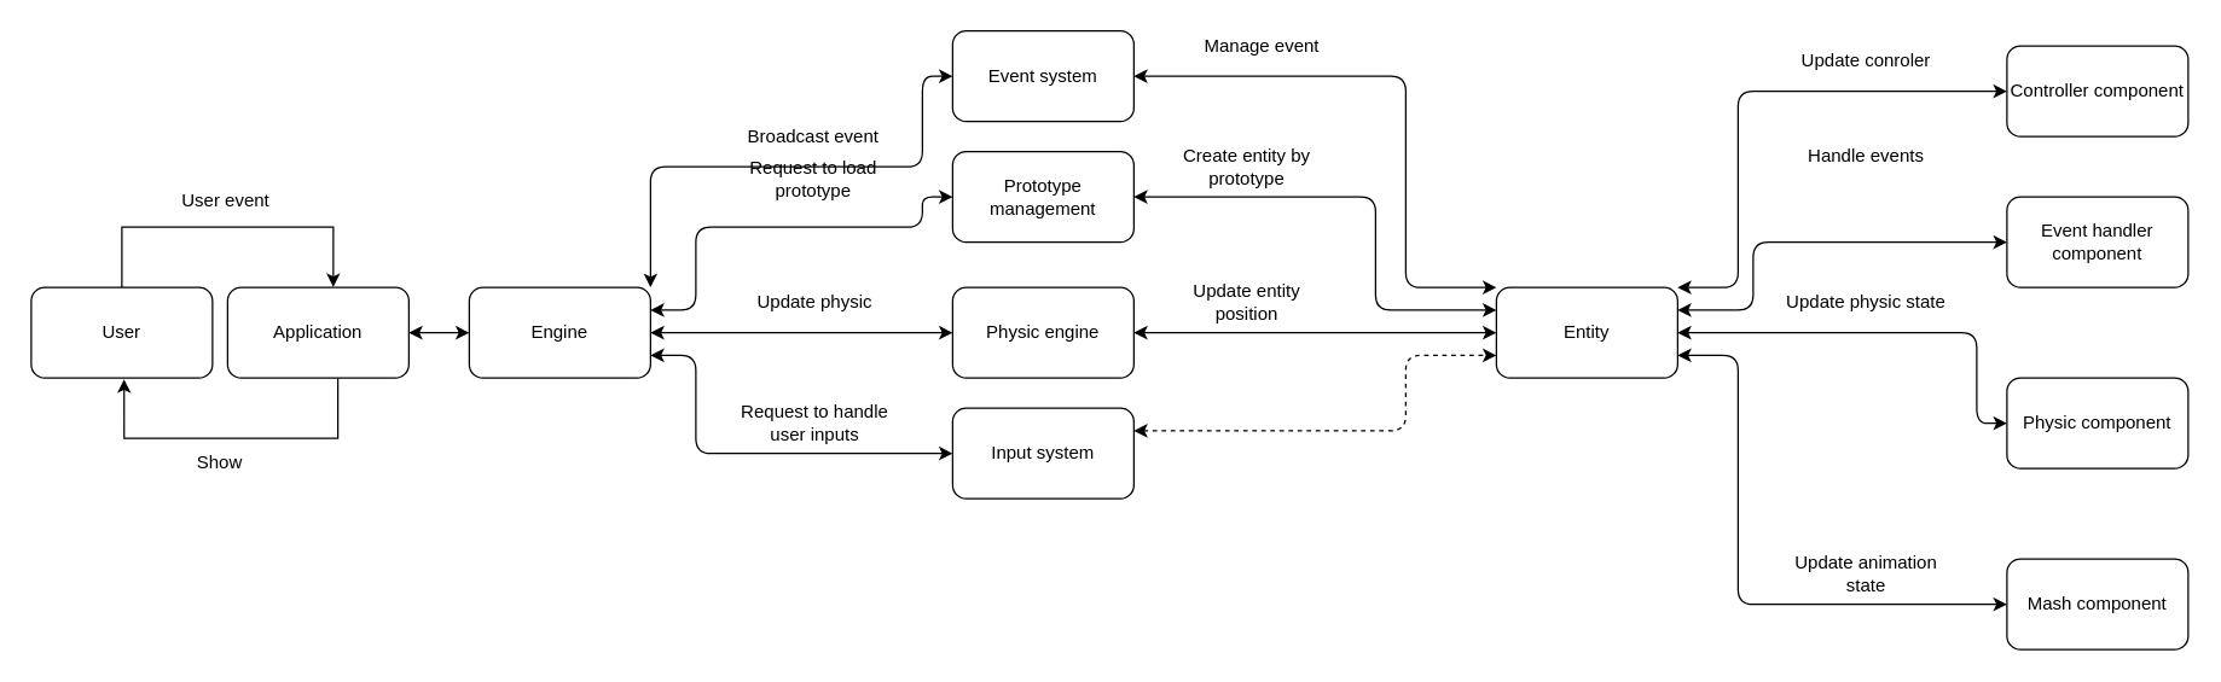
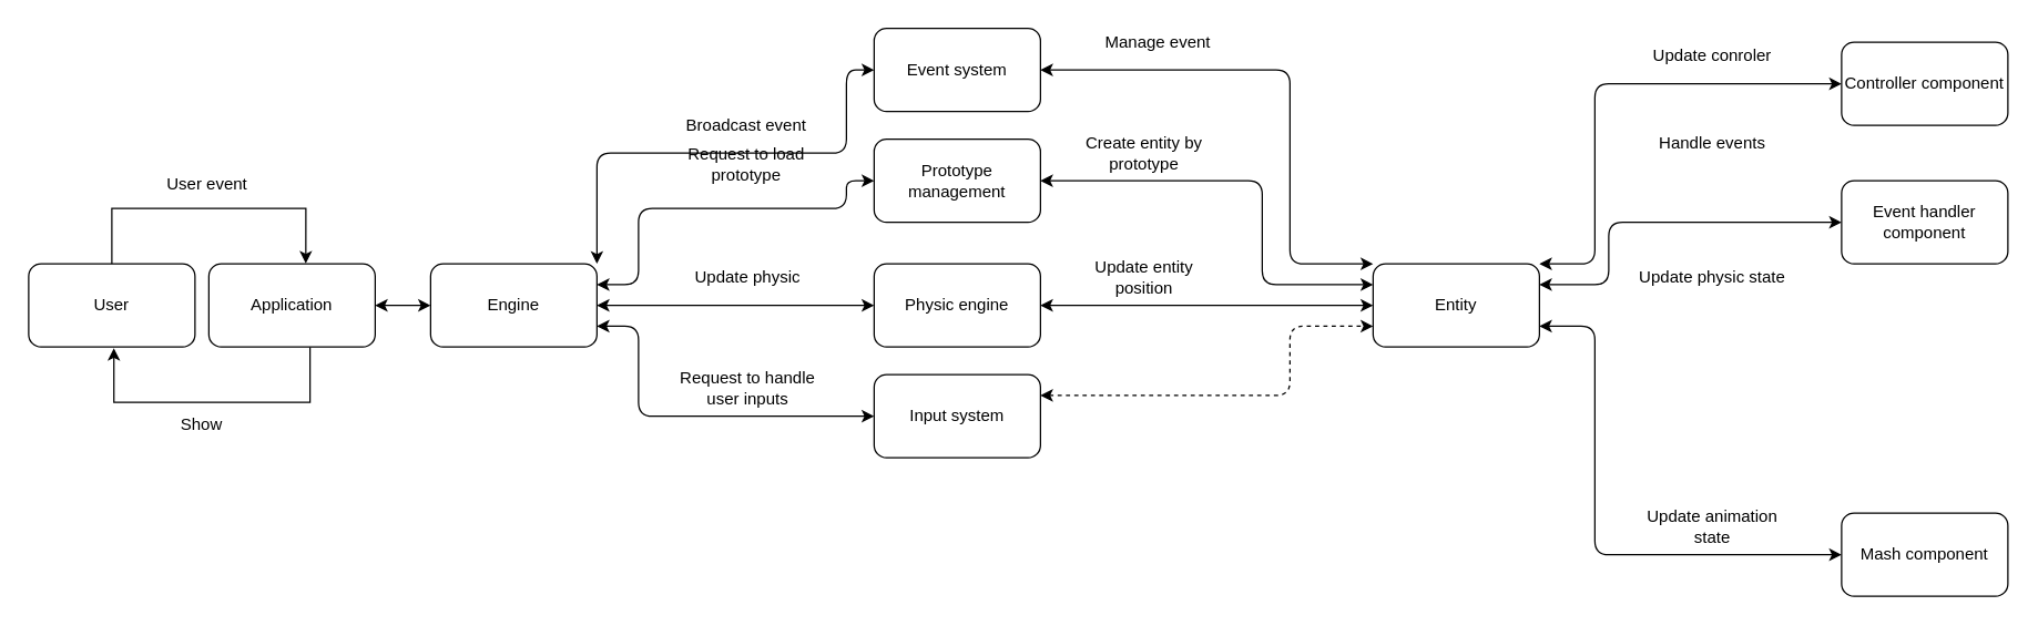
  <mxCell id="0" />
  <mxCell id="1" parent="0" />
  <mxCell id="2" style="edgeStyle=orthogonalEdgeStyle;rounded=0;orthogonalLoop=1;jettySize=auto;html=1;exitX=0.5;exitY=0;exitDx=0;exitDy=0;entryX=0.583;entryY=-0.004;entryDx=0;entryDy=0;entryPerimeter=0;" edge="1" parent="1" source="3" target="21"><mxGeometry relative="1" as="geometry"><Array as="points"><mxPoint x="80" y="150" /><mxPoint x="220" y="150" /></Array></mxGeometry></mxCell>
  <mxCell id="3" value="User" style="rounded=1;whiteSpace=wrap;html=1;" vertex="1" parent="1"><mxGeometry x="20" y="190" width="120" height="60" as="geometry" /></mxCell>
  <mxCell id="4" value="Event system" style="rounded=1;whiteSpace=wrap;html=1;" vertex="1" parent="1"><mxGeometry x="630" y="20" width="120" height="60" as="geometry" /></mxCell>
  <mxCell id="5" value="Prototype management" style="rounded=1;whiteSpace=wrap;html=1;" vertex="1" parent="1"><mxGeometry x="630" y="100" width="120" height="60" as="geometry" /></mxCell>
  <mxCell id="6" value="Physic engine" style="rounded=1;whiteSpace=wrap;html=1;" vertex="1" parent="1"><mxGeometry x="630" y="190" width="120" height="60" as="geometry" /></mxCell>
  <mxCell id="7" value="Input system" style="rounded=1;whiteSpace=wrap;html=1;" vertex="1" parent="1"><mxGeometry x="630" y="270" width="120" height="60" as="geometry" /></mxCell>
  <mxCell id="8" value="Entity" style="rounded=1;whiteSpace=wrap;html=1;" vertex="1" parent="1"><mxGeometry x="990" y="190" width="120" height="60" as="geometry" /></mxCell>
  <mxCell id="9" value="" style="endArrow=classic;startArrow=classic;html=1;exitX=1;exitY=0.5;exitDx=0;exitDy=0;entryX=0;entryY=0;entryDx=0;entryDy=0;" edge="1" parent="1" source="4" target="8"><mxGeometry width="50" height="50" relative="1" as="geometry"><mxPoint x="741" y="110" as="sourcePoint" /><mxPoint x="791" y="60" as="targetPoint" /><Array as="points"><mxPoint x="751" y="50" /><mxPoint x="930" y="50" /><mxPoint x="930" y="190" /></Array></mxGeometry></mxCell>
  <mxCell id="10" value="" style="endArrow=classic;startArrow=classic;html=1;entryX=1;entryY=0.5;entryDx=0;entryDy=0;exitX=0;exitY=0.25;exitDx=0;exitDy=0;" edge="1" parent="1" source="8" target="5"><mxGeometry width="50" height="50" relative="1" as="geometry"><mxPoint x="811" y="220" as="sourcePoint" /><mxPoint x="691" y="230" as="targetPoint" /><Array as="points"><mxPoint x="910" y="205" /><mxPoint x="910" y="130" /></Array></mxGeometry></mxCell>
  <mxCell id="11" value="" style="endArrow=classic;startArrow=classic;html=1;entryX=1;entryY=0.5;entryDx=0;entryDy=0;exitX=0;exitY=0.5;exitDx=0;exitDy=0;" edge="1" parent="1" source="8" target="6"><mxGeometry width="50" height="50" relative="1" as="geometry"><mxPoint x="641" y="280" as="sourcePoint" /><mxPoint x="691" y="230" as="targetPoint" /></mxGeometry></mxCell>
  <mxCell id="12" value="" style="endArrow=classic;startArrow=classic;html=1;entryX=0;entryY=0.75;entryDx=0;entryDy=0;exitX=1;exitY=0.25;exitDx=0;exitDy=0;dashed=1;" edge="1" parent="1" source="7" target="8"><mxGeometry width="50" height="50" relative="1" as="geometry"><mxPoint x="681" y="350" as="sourcePoint" /><mxPoint x="751.711" y="300" as="targetPoint" /><Array as="points"><mxPoint x="930" y="285" /><mxPoint x="930" y="235" /></Array></mxGeometry></mxCell>
  <mxCell id="13" value="Engine" style="rounded=1;whiteSpace=wrap;html=1;" vertex="1" parent="1"><mxGeometry x="310" y="190" width="120" height="60" as="geometry" /></mxCell>
  <mxCell id="14" value="User event" style="text;html=1;strokeColor=none;fillColor=none;align=center;verticalAlign=middle;whiteSpace=wrap;rounded=0;" vertex="1" parent="1"><mxGeometry x="104" y="123" width="90" height="20" as="geometry" /></mxCell>
  <mxCell id="15" value="" style="endArrow=classic;startArrow=classic;html=1;exitX=1;exitY=0.75;exitDx=0;exitDy=0;entryX=0;entryY=0.5;entryDx=0;entryDy=0;" edge="1" parent="1" source="13" target="7"><mxGeometry width="50" height="50" relative="1" as="geometry"><mxPoint x="570" y="260" as="sourcePoint" /><mxPoint x="560" y="300" as="targetPoint" /><Array as="points"><mxPoint x="460" y="235" /><mxPoint x="460" y="300" /><mxPoint x="600" y="300" /></Array></mxGeometry></mxCell>
  <mxCell id="16" value="" style="endArrow=classic;startArrow=classic;html=1;exitX=1;exitY=0;exitDx=0;exitDy=0;entryX=0;entryY=0.5;entryDx=0;entryDy=0;" edge="1" parent="1" source="13" target="4"><mxGeometry width="50" height="50" relative="1" as="geometry"><mxPoint x="470" y="210" as="sourcePoint" /><mxPoint x="560" y="50" as="targetPoint" /><Array as="points"><mxPoint x="430" y="110" /><mxPoint x="610" y="110" /><mxPoint x="610" y="50" /></Array></mxGeometry></mxCell>
  <mxCell id="17" value="" style="endArrow=classic;startArrow=classic;html=1;entryX=0;entryY=0.5;entryDx=0;entryDy=0;exitX=1;exitY=0.25;exitDx=0;exitDy=0;" edge="1" parent="1" source="13" target="5"><mxGeometry width="50" height="50" relative="1" as="geometry"><mxPoint x="550" y="160" as="sourcePoint" /><mxPoint x="600" y="110" as="targetPoint" /><Array as="points"><mxPoint x="460" y="205" /><mxPoint x="460" y="150" /><mxPoint x="610" y="150" /><mxPoint x="610" y="130" /></Array></mxGeometry></mxCell>
  <mxCell id="18" value="" style="endArrow=classic;startArrow=classic;html=1;exitX=1;exitY=0.5;exitDx=0;exitDy=0;entryX=0;entryY=0.5;entryDx=0;entryDy=0;" edge="1" parent="1" source="13" target="6"><mxGeometry width="50" height="50" relative="1" as="geometry"><mxPoint x="480" y="220" as="sourcePoint" /><mxPoint x="570" y="220" as="targetPoint" /></mxGeometry></mxCell>
  <mxCell id="19" value="Broadcast event" style="text;html=1;strokeColor=none;fillColor=none;align=center;verticalAlign=middle;whiteSpace=wrap;rounded=0;" vertex="1" parent="1"><mxGeometry x="483" y="80" width="110" height="20" as="geometry" /></mxCell>
  <mxCell id="20" style="edgeStyle=orthogonalEdgeStyle;rounded=0;orthogonalLoop=1;jettySize=auto;html=1;exitX=0.5;exitY=1;exitDx=0;exitDy=0;entryX=0.404;entryY=1.016;entryDx=0;entryDy=0;entryPerimeter=0;" edge="1" parent="1"><mxGeometry relative="1" as="geometry"><mxPoint x="223" y="250" as="sourcePoint" /><mxPoint x="81.48" y="250.96" as="targetPoint" /><Array as="points"><mxPoint x="223" y="290" /><mxPoint x="81" y="290" /></Array></mxGeometry></mxCell>
  <mxCell id="21" value="Application" style="rounded=1;whiteSpace=wrap;html=1;" vertex="1" parent="1"><mxGeometry x="150" y="190" width="120" height="60" as="geometry" /></mxCell>
  <mxCell id="22" value="" style="endArrow=classic;startArrow=classic;html=1;exitX=1;exitY=0.5;exitDx=0;exitDy=0;" edge="1" parent="1" source="21"><mxGeometry width="50" height="50" relative="1" as="geometry"><mxPoint x="340" y="270" as="sourcePoint" /><mxPoint x="310" y="220" as="targetPoint" /></mxGeometry></mxCell>
  <mxCell id="23" value="Show" style="text;html=1;strokeColor=none;fillColor=none;align=center;verticalAlign=middle;whiteSpace=wrap;rounded=0;" vertex="1" parent="1"><mxGeometry x="125" y="296" width="40" height="20" as="geometry" /></mxCell>
  <mxCell id="24" value="Controller component" style="rounded=1;whiteSpace=wrap;html=1;" vertex="1" parent="1"><mxGeometry x="1328" y="30" width="120" height="60" as="geometry" /></mxCell>
- <mxCell id="25" value="Physic component" style="rounded=1;whiteSpace=wrap;html=1;" vertex="1" parent="1"><mxGeometry x="1328" y="250" width="120" height="60" as="geometry" /></mxCell>
  <mxCell id="26" value="Mash component" style="rounded=1;whiteSpace=wrap;html=1;" vertex="1" parent="1"><mxGeometry x="1328" y="370" width="120" height="60" as="geometry" /></mxCell>
  <mxCell id="27" value="" style="endArrow=classic;startArrow=classic;html=1;entryX=0;entryY=0.5;entryDx=0;entryDy=0;exitX=1;exitY=0;exitDx=0;exitDy=0;" edge="1" parent="1" source="8" target="24"><mxGeometry width="50" height="50" relative="1" as="geometry"><mxPoint x="1250" y="190" as="sourcePoint" /><mxPoint x="1298" y="60" as="targetPoint" /><Array as="points"><mxPoint x="1150" y="190" /><mxPoint x="1150" y="60" /></Array></mxGeometry></mxCell>
- <mxCell id="28" value="" style="endArrow=classic;startArrow=classic;html=1;entryX=0;entryY=0.5;entryDx=0;entryDy=0;exitX=1;exitY=0.5;exitDx=0;exitDy=0;" edge="1" parent="1" source="8" target="25"><mxGeometry width="50" height="50" relative="1" as="geometry"><mxPoint x="1250" y="220" as="sourcePoint" /><mxPoint x="1338" y="160" as="targetPoint" /><Array as="points"><mxPoint x="1308" y="220" /><mxPoint x="1308" y="280" /></Array></mxGeometry></mxCell>
  <mxCell id="29" value="" style="endArrow=classic;startArrow=classic;html=1;entryX=0;entryY=0.5;entryDx=0;entryDy=0;exitX=1;exitY=0.75;exitDx=0;exitDy=0;" edge="1" parent="1" source="8" target="26"><mxGeometry width="50" height="50" relative="1" as="geometry"><mxPoint x="1250" y="235" as="sourcePoint" /><mxPoint x="1308" y="340" as="targetPoint" /><Array as="points"><mxPoint x="1150" y="235" /><mxPoint x="1150" y="400" /></Array></mxGeometry></mxCell>
  <mxCell id="30" value="Event handler component" style="rounded=1;whiteSpace=wrap;html=1;" vertex="1" parent="1"><mxGeometry x="1328" y="130" width="120" height="60" as="geometry" /></mxCell>
  <mxCell id="31" value="" style="endArrow=classic;startArrow=classic;html=1;entryX=0;entryY=0.5;entryDx=0;entryDy=0;exitX=1;exitY=0.25;exitDx=0;exitDy=0;" edge="1" parent="1" source="8" target="30"><mxGeometry width="50" height="50" relative="1" as="geometry"><mxPoint x="1250" y="205" as="sourcePoint" /><mxPoint x="1328" y="170" as="targetPoint" /><Array as="points"><mxPoint x="1160" y="205" /><mxPoint x="1160" y="160" /></Array></mxGeometry></mxCell>
  <mxCell id="32" value="Request to load prototype" style="text;html=1;strokeColor=none;fillColor=none;align=center;verticalAlign=middle;whiteSpace=wrap;rounded=0;" vertex="1" parent="1"><mxGeometry x="483" y="108" width="110" height="20" as="geometry" /></mxCell>
  <mxCell id="33" value="Update physic" style="text;html=1;strokeColor=none;fillColor=none;align=center;verticalAlign=middle;whiteSpace=wrap;rounded=0;" vertex="1" parent="1"><mxGeometry x="484" y="190" width="110" height="20" as="geometry" /></mxCell>
  <mxCell id="34" value="Request to handle user inputs" style="text;html=1;strokeColor=none;fillColor=none;align=center;verticalAlign=middle;whiteSpace=wrap;rounded=0;" vertex="1" parent="1"><mxGeometry x="484" y="270" width="110" height="20" as="geometry" /></mxCell>
  <mxCell id="35" value="Update entity position" style="text;html=1;strokeColor=none;fillColor=none;align=center;verticalAlign=middle;whiteSpace=wrap;rounded=0;" vertex="1" parent="1"><mxGeometry x="770" y="190" width="110" height="20" as="geometry" /></mxCell>
  <mxCell id="36" value="Create entity by prototype" style="text;html=1;strokeColor=none;fillColor=none;align=center;verticalAlign=middle;whiteSpace=wrap;rounded=0;" vertex="1" parent="1"><mxGeometry x="770" y="100" width="110" height="20" as="geometry" /></mxCell>
  <mxCell id="37" value="Manage event" style="text;html=1;strokeColor=none;fillColor=none;align=center;verticalAlign=middle;whiteSpace=wrap;rounded=0;" vertex="1" parent="1"><mxGeometry x="780" y="20" width="110" height="20" as="geometry" /></mxCell>
  <mxCell id="38" value="Update conroler" style="text;html=1;strokeColor=none;fillColor=none;align=center;verticalAlign=middle;whiteSpace=wrap;rounded=0;" vertex="1" parent="1"><mxGeometry x="1180" y="30" width="110" height="20" as="geometry" /></mxCell>
  <mxCell id="39" value="Handle events" style="text;html=1;strokeColor=none;fillColor=none;align=center;verticalAlign=middle;whiteSpace=wrap;rounded=0;" vertex="1" parent="1"><mxGeometry x="1180" y="93" width="110" height="20" as="geometry" /></mxCell>
  <mxCell id="40" value="Update physic state" style="text;html=1;strokeColor=none;fillColor=none;align=center;verticalAlign=middle;whiteSpace=wrap;rounded=0;" vertex="1" parent="1"><mxGeometry x="1180" y="190" width="110" height="20" as="geometry" /></mxCell>
  <mxCell id="41" value="Update animation state" style="text;html=1;strokeColor=none;fillColor=none;align=center;verticalAlign=middle;whiteSpace=wrap;rounded=0;" vertex="1" parent="1"><mxGeometry x="1180" y="370" width="110" height="20" as="geometry" /></mxCell>
